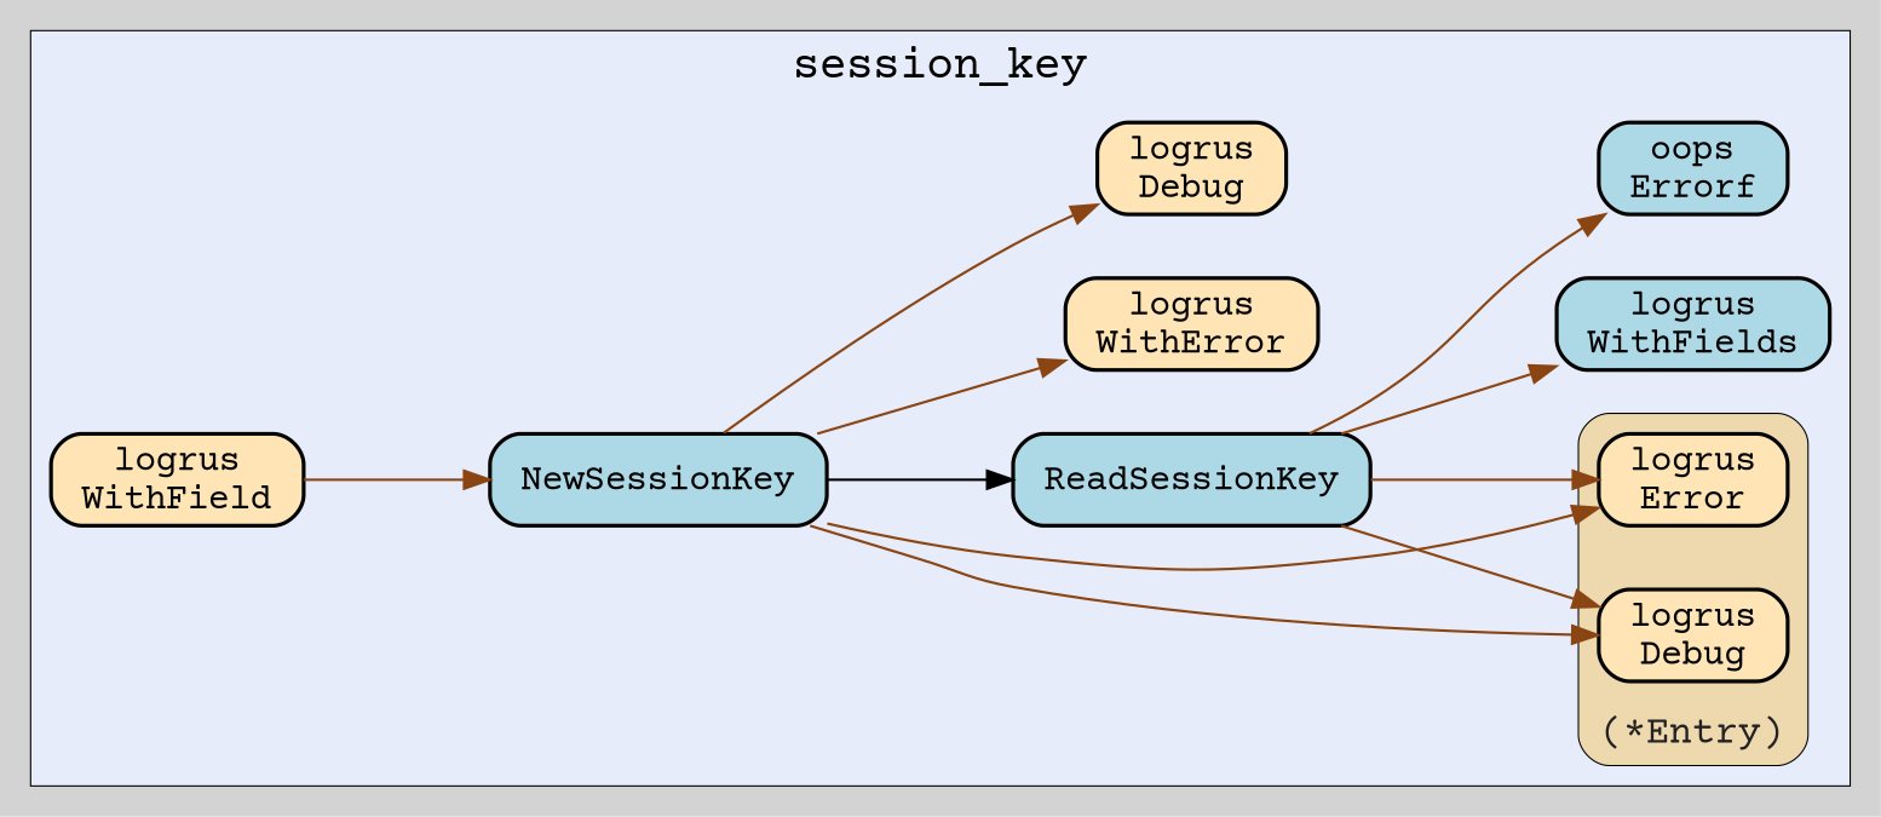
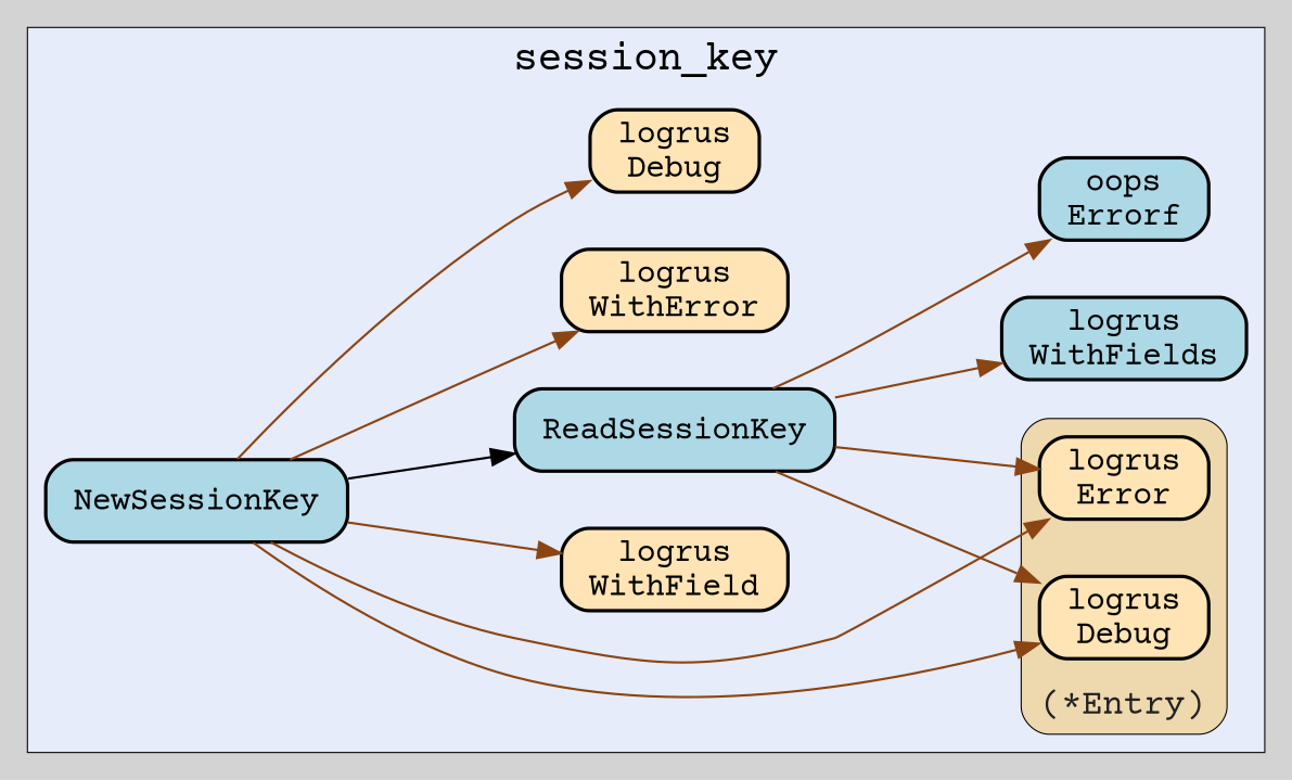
  digraph {
    bgcolor=lightgray
    fontname="Courier Prime"
    fontsize=14
    labeljust=l
    nodesep=0.35
    penwidth=0.5
    rankdir=LR
    style=solid
    node [fillcolor=moccasin fontname="Courier Prime" margin="0.16,0.0" penwidth=1.5 shape=box style="filled,rounded"]
    edge [color=saddlebrown fontname="Courier Prime" minlen=2]
    n1 [label="logrus\nDebug"]
    n2 [label="logrus\nError"]
    n3 [fillcolor=lightblue label=NewSessionKey]
    n4 [label="logrus\nWithField"]
    n5 [fillcolor=lightblue label=ReadSessionKey]
    n6 [fillcolor=lightblue label="logrus\nWithFields"]
    n7 [fillcolor=lightblue label="oops\nErrorf"]
    n8 [label="logrus\nWithError"]
    n9 [label="logrus\nDebug"]
    subgraph cluster_1 {
      bgcolor="#e6ecfa"
      fontsize=18
      label=session_key
      labeljust=c
      labelloc=t
      n3
      n4
      n5
      n6
      n7
      n8
      n9
      subgraph cluster_2 {
        bgcolor="#e6ecfa"
        fillcolor=wheat2
        fontcolor="#222222"
        fontsize=15
        label="(*Entry)"
        labeljust=c
        labelloc=b
        style="rounded,filled"
        n1
        n2
      }
    }
    n3 -> n1
    n3 -> n2
-   n4 -> n3
+   n3 -> n4
    n3 -> n5 [color=""]
    n3 -> n8
    n3 -> n9
    n5 -> n1
    n5 -> n2
    n5 -> n6
    n5 -> n7
  }
